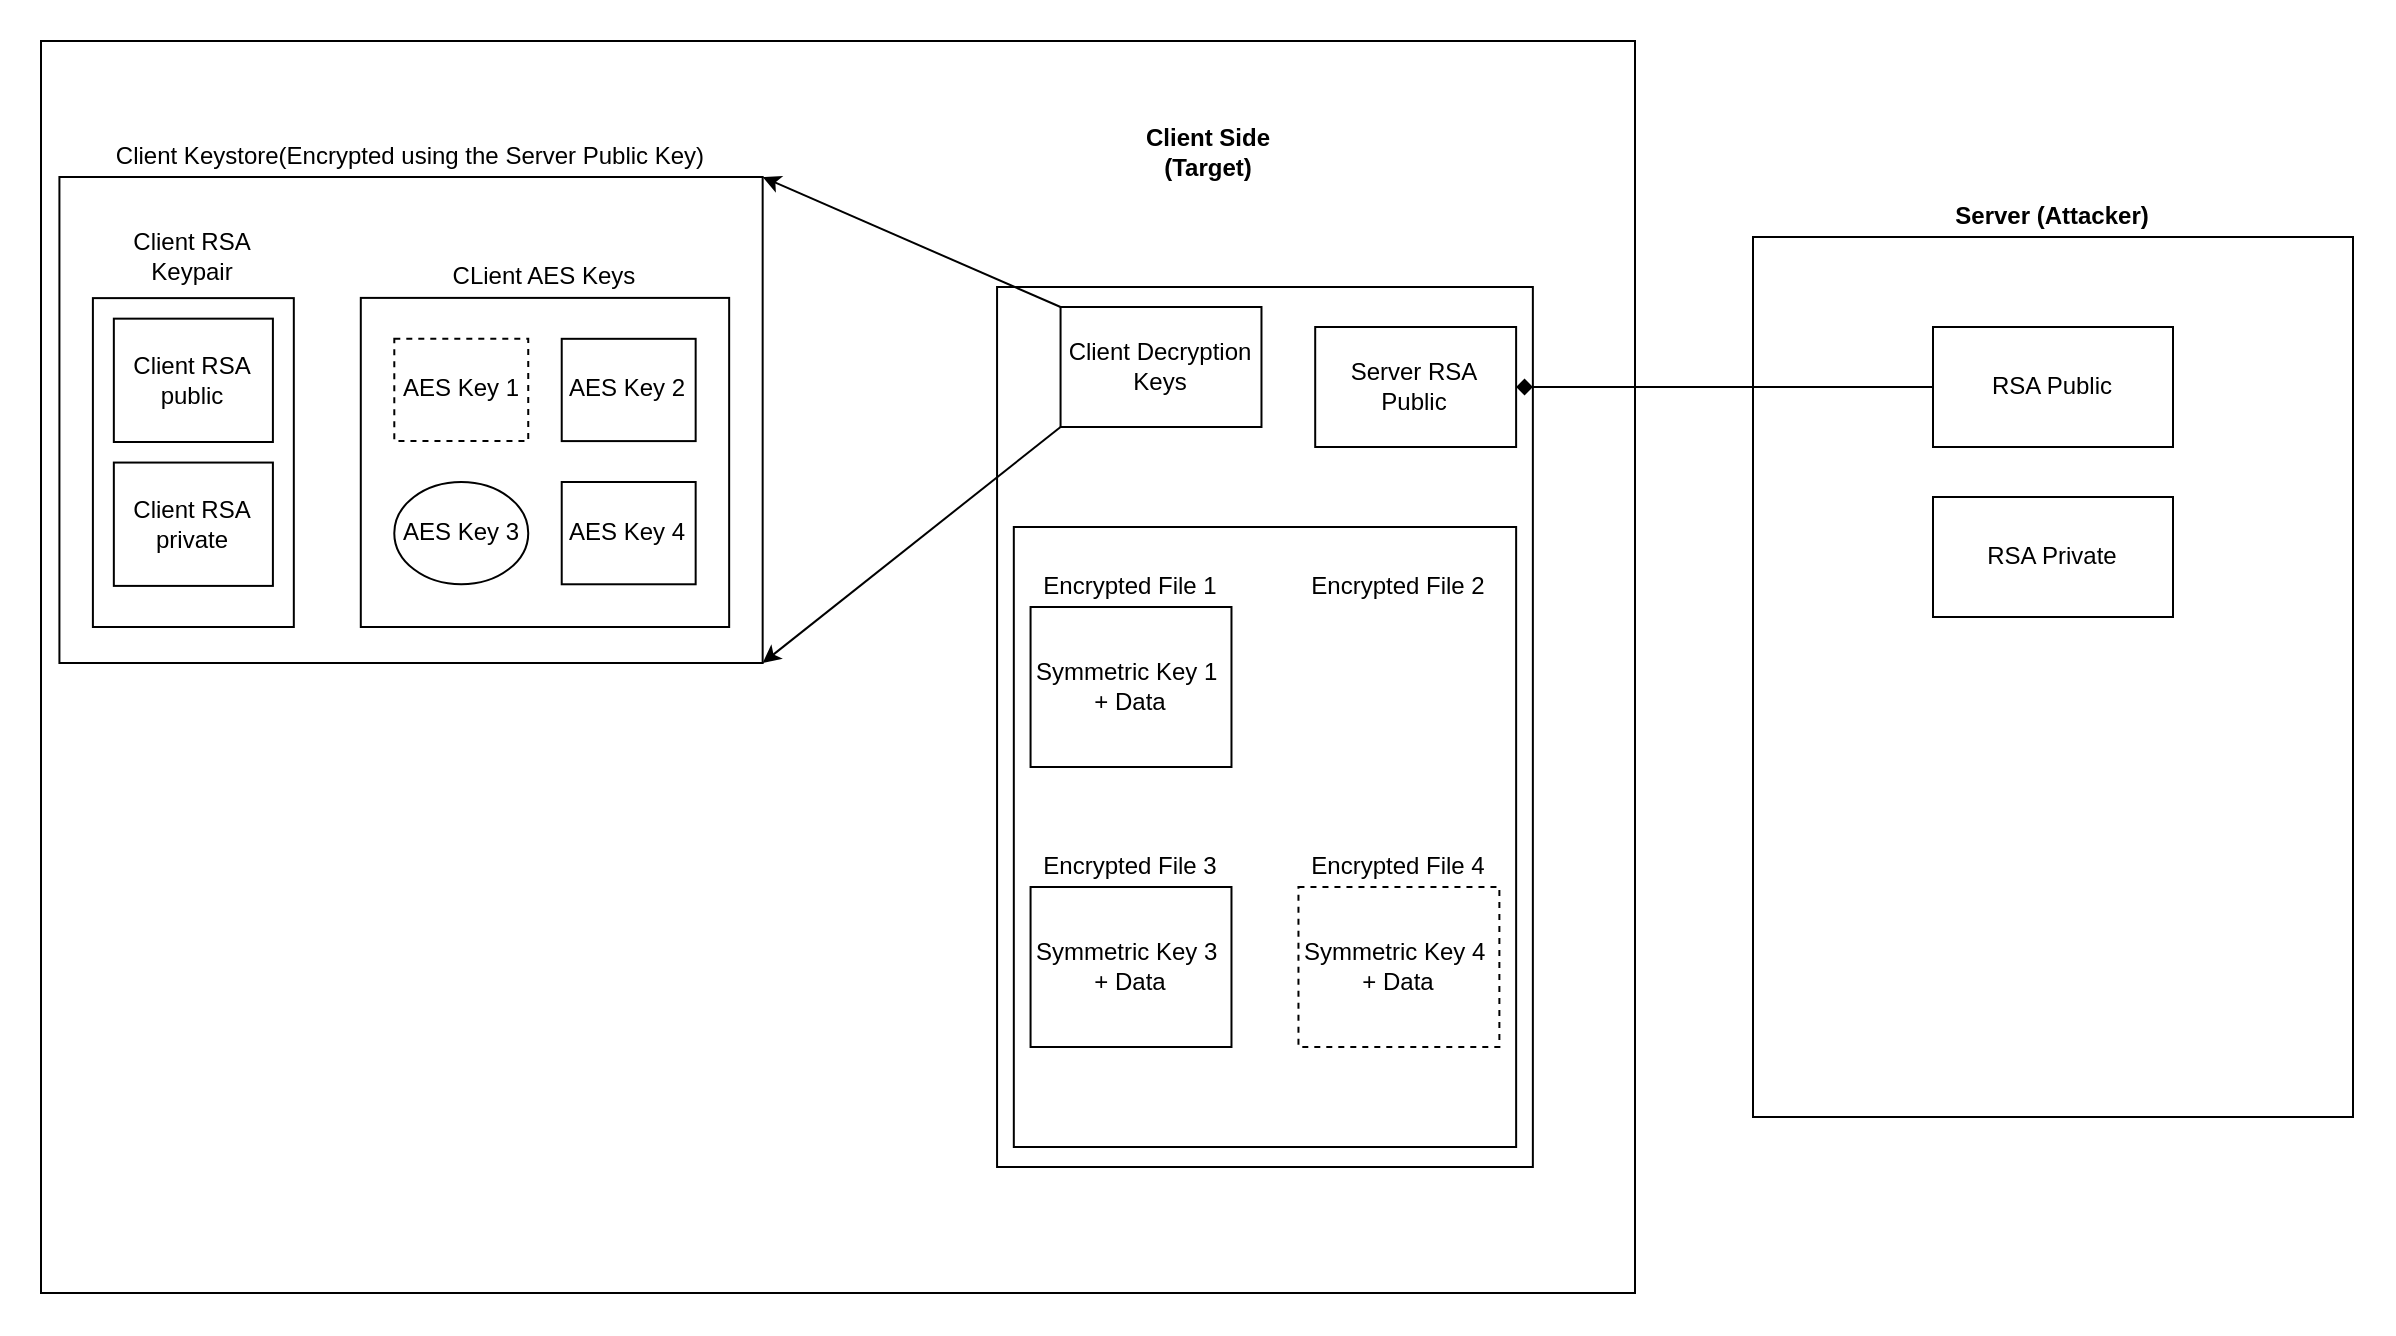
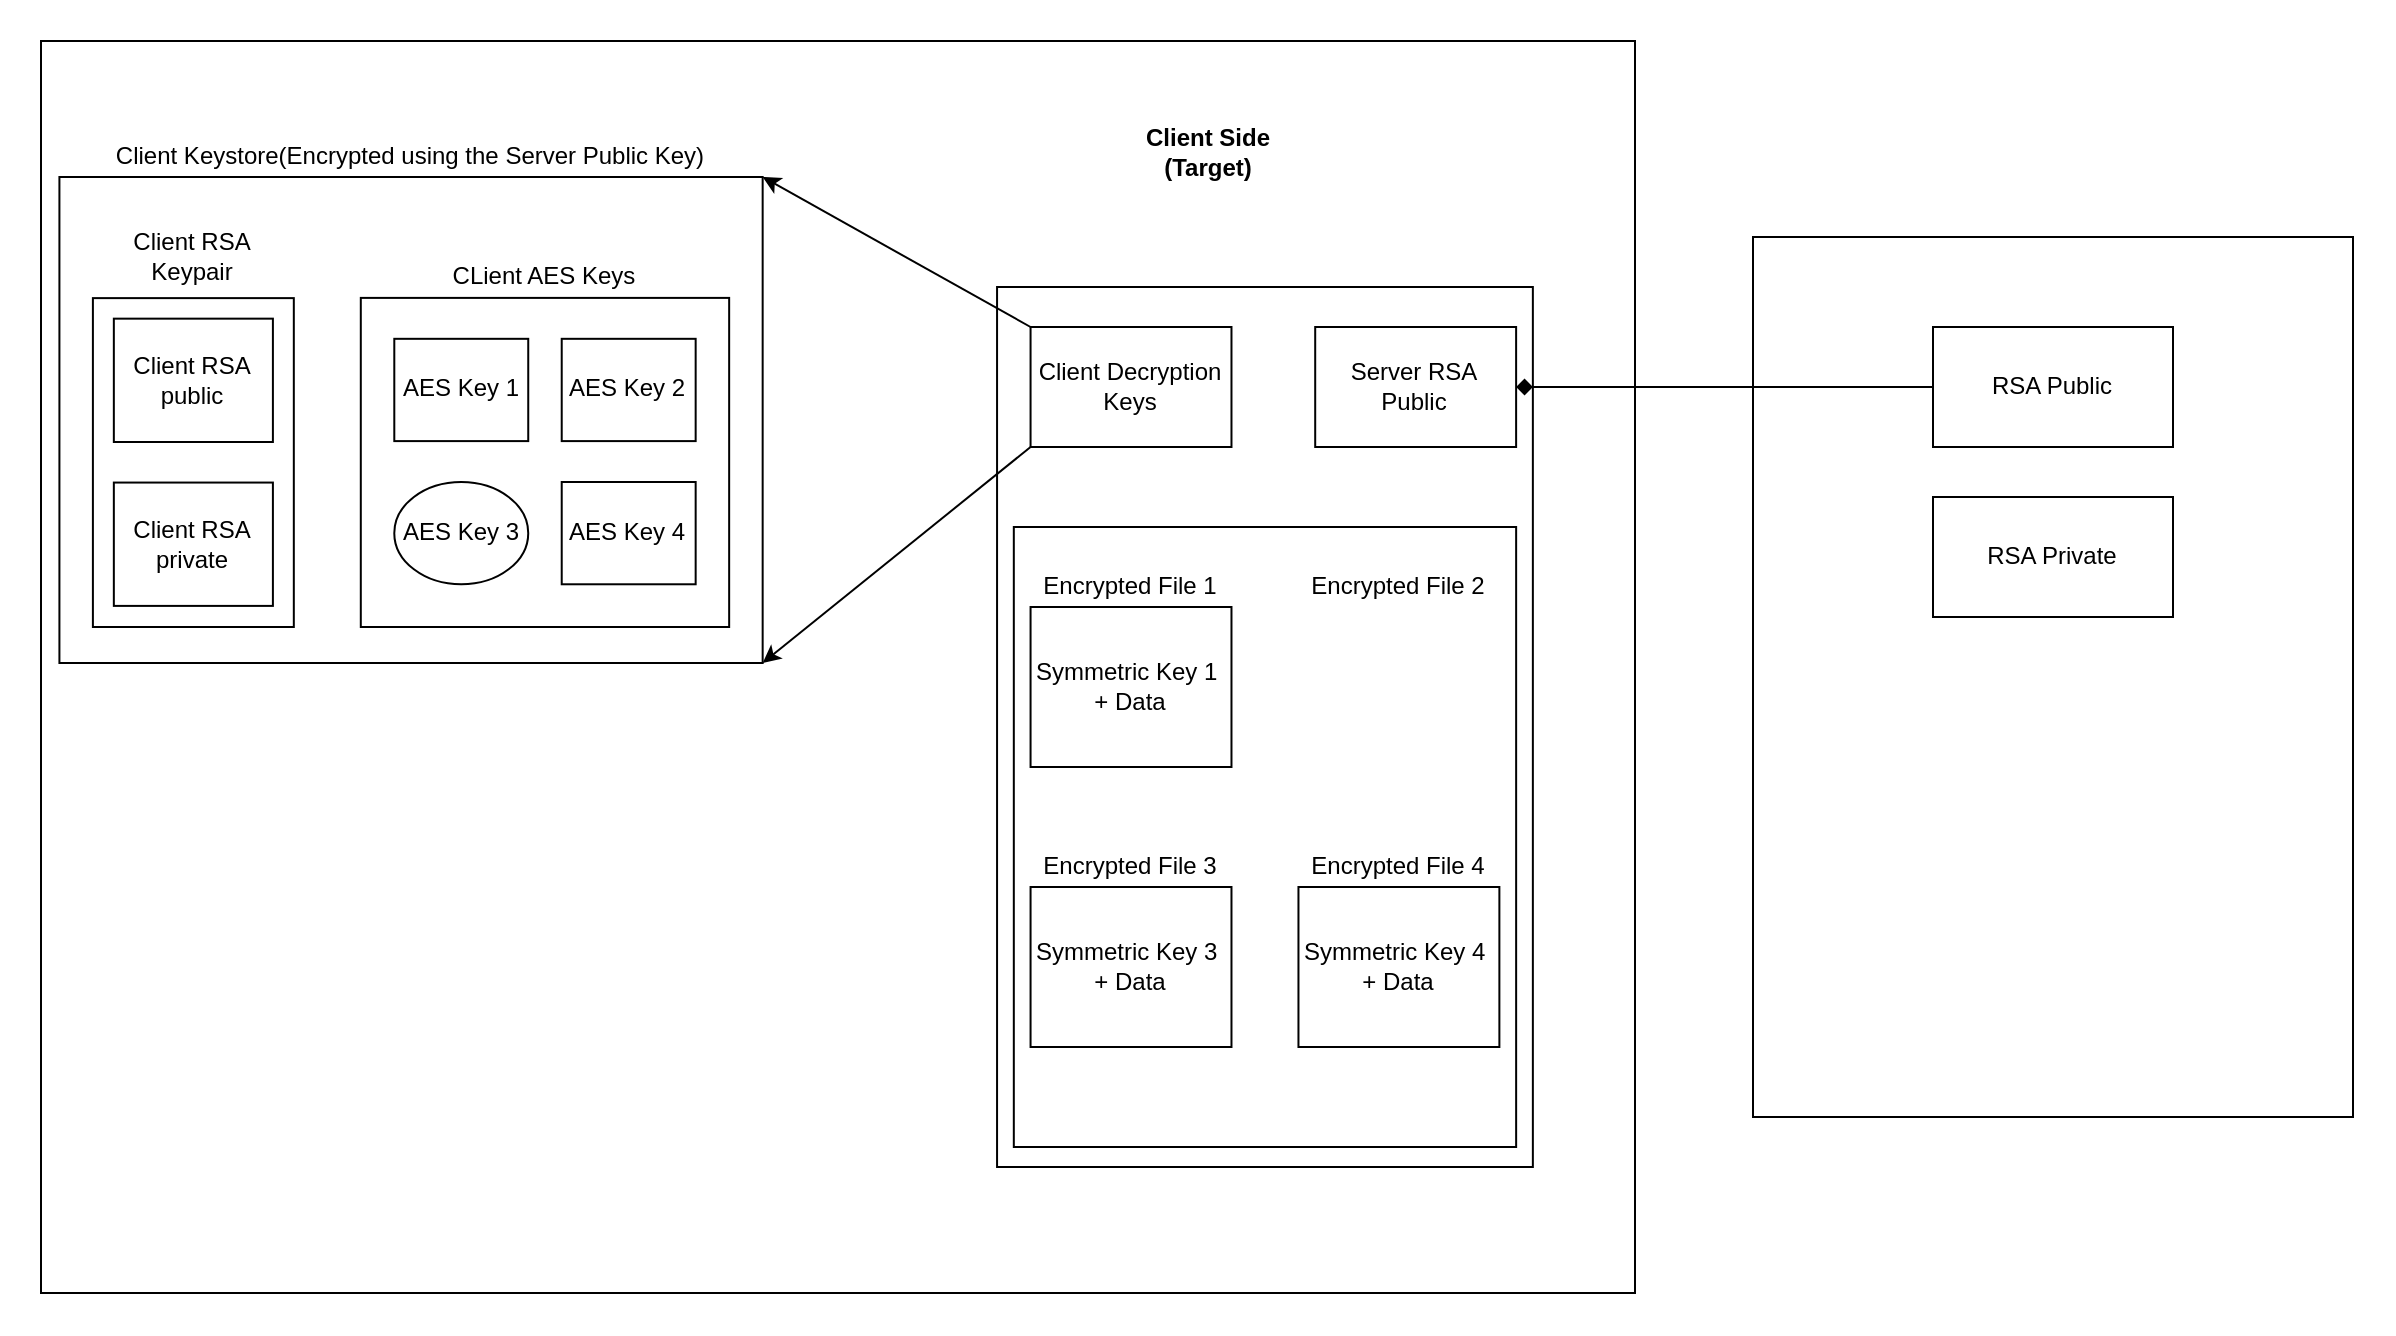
  <mxCell id="0" />
  <mxCell id="1" parent="0" />
  <mxCell id="2" value="" style="group" vertex="1" connectable="0" parent="1"><mxGeometry x="876" y="98" width="300" height="460" as="geometry" /></mxCell>
- <mxCell id="3" value="Server (Attacker)" style="text;html=1;strokeColor=none;fillColor=none;align=center;verticalAlign=middle;whiteSpace=wrap;rounded=0;fontStyle=1" vertex="1" parent="2"><mxGeometry width="300" height="20" as="geometry" /></mxCell>
  <mxCell id="4" value="" style="group;fontStyle=1" vertex="1" connectable="0" parent="2"><mxGeometry y="20" width="300" height="440" as="geometry" /></mxCell>
  <mxCell id="5" value="" style="rounded=0;whiteSpace=wrap;html=1;" vertex="1" parent="4"><mxGeometry width="300" height="440" as="geometry" /></mxCell>
  <mxCell id="6" value="RSA Public" style="rounded=0;whiteSpace=wrap;html=1;" vertex="1" parent="4"><mxGeometry x="90" y="45" width="120" height="60" as="geometry" /></mxCell>
  <mxCell id="7" value="RSA Private" style="rounded=0;whiteSpace=wrap;html=1;" vertex="1" parent="4"><mxGeometry x="90" y="130" width="120" height="60" as="geometry" /></mxCell>
  <mxCell id="8" value="" style="group" vertex="1" connectable="0" parent="1"><mxGeometry x="20" y="20" width="797" height="626" as="geometry" /></mxCell>
  <mxCell id="9" value="" style="rounded=0;whiteSpace=wrap;html=1;" vertex="1" parent="8"><mxGeometry width="797" height="626" as="geometry" /></mxCell>
  <mxCell id="10" value="" style="group" vertex="1" connectable="0" parent="8"><mxGeometry x="478.033" y="123" width="267.899" height="440" as="geometry" /></mxCell>
  <mxCell id="11" value="" style="rounded=0;whiteSpace=wrap;html=1;" vertex="1" parent="10"><mxGeometry width="267.899" height="440" as="geometry" /></mxCell>
  <mxCell id="12" value="Server RSA Public" style="rounded=0;whiteSpace=wrap;html=1;" vertex="1" parent="10"><mxGeometry x="159.065" y="20" width="100.462" height="60" as="geometry" /></mxCell>
  <mxCell id="13" value="" style="rounded=0;whiteSpace=wrap;html=1;" vertex="1" parent="10"><mxGeometry x="8.372" y="120" width="251.155" height="310" as="geometry" /></mxCell>
  <mxCell id="14" value="" style="group" vertex="1" connectable="0" parent="10"><mxGeometry x="16.744" y="140" width="100.462" height="100" as="geometry" /></mxCell>
  <mxCell id="15" value="Symmetric Key 1&amp;nbsp;&lt;br&gt;+ Data" style="rounded=0;whiteSpace=wrap;html=1;" vertex="1" parent="14"><mxGeometry y="20" width="100.462" height="80" as="geometry" /></mxCell>
  <mxCell id="16" value="Encrypted File 1" style="text;html=1;strokeColor=none;fillColor=none;align=center;verticalAlign=middle;whiteSpace=wrap;rounded=0;" vertex="1" parent="14"><mxGeometry width="100.462" height="20" as="geometry" /></mxCell>
  <mxCell id="17" value="" style="group" vertex="1" connectable="0" parent="10"><mxGeometry x="150.693" y="140" width="100.462" height="100" as="geometry" /></mxCell>
  <mxCell id="18" value="Encrypted File 2" style="text;html=1;strokeColor=none;fillColor=none;align=center;verticalAlign=middle;whiteSpace=wrap;rounded=0;" vertex="1" parent="17"><mxGeometry width="100.462" height="20" as="geometry" /></mxCell>
  <mxCell id="19" value="" style="group" vertex="1" connectable="0" parent="10"><mxGeometry x="16.744" y="280" width="100.462" height="100" as="geometry" /></mxCell>
  <mxCell id="20" value="Symmetric Key 3&amp;nbsp;&lt;br&gt;+ Data" style="rounded=0;whiteSpace=wrap;html=1;" vertex="1" parent="19"><mxGeometry y="20" width="100.462" height="80" as="geometry" /></mxCell>
  <mxCell id="21" value="Encrypted File 3" style="text;html=1;strokeColor=none;fillColor=none;align=center;verticalAlign=middle;whiteSpace=wrap;rounded=0;" vertex="1" parent="19"><mxGeometry width="100.462" height="20" as="geometry" /></mxCell>
  <mxCell id="22" value="" style="group" vertex="1" connectable="0" parent="10"><mxGeometry x="150.693" y="280" width="100.462" height="100" as="geometry" /></mxCell>
- <mxCell id="23" value="Symmetric Key 4&amp;nbsp;&lt;br&gt;+ Data" style="rounded=0;whiteSpace=wrap;html=1;dashed=1;" vertex="1" parent="22"><mxGeometry y="20" width="100.462" height="80" as="geometry" /></mxCell>
+ <mxCell id="23" value="Symmetric Key 4&amp;nbsp;&lt;br&gt;+ Data" style="rounded=0;whiteSpace=wrap;html=1;" vertex="1" parent="22"><mxGeometry y="20" width="100.462" height="80" as="geometry" /></mxCell>
  <mxCell id="24" value="Encrypted File 4" style="text;html=1;strokeColor=none;fillColor=none;align=center;verticalAlign=middle;whiteSpace=wrap;rounded=0;" vertex="1" parent="22"><mxGeometry width="100.462" height="20" as="geometry" /></mxCell>
- <mxCell id="25" value="Client Decryption Keys" style="rounded=0;whiteSpace=wrap;html=1;" vertex="1" parent="10"><mxGeometry x="31.744" y="10" width="100.462" height="60" as="geometry" /></mxCell>
+ <mxCell id="25" value="Client Decryption Keys" style="rounded=0;whiteSpace=wrap;html=1;" vertex="1" parent="10"><mxGeometry x="16.744" y="20" width="100.462" height="60" as="geometry" /></mxCell>
  <mxCell id="26" style="edgeStyle=none;rounded=0;orthogonalLoop=1;jettySize=auto;html=1;exitX=0;exitY=0;exitDx=0;exitDy=0;entryX=1;entryY=1;entryDx=0;entryDy=0;" edge="1" parent="8" source="25" target="29"><mxGeometry relative="1" as="geometry" /></mxCell>
  <mxCell id="27" style="edgeStyle=none;rounded=0;orthogonalLoop=1;jettySize=auto;html=1;exitX=0;exitY=1;exitDx=0;exitDy=0;entryX=1;entryY=1;entryDx=0;entryDy=0;" edge="1" parent="8" source="25" target="31"><mxGeometry relative="1" as="geometry" /></mxCell>
  <mxCell id="28" value="" style="group" vertex="1" connectable="0" parent="8"><mxGeometry x="9.209" y="48" width="351.618" height="263" as="geometry" /></mxCell>
  <mxCell id="29" value="Client Keystore(Encrypted using the Server Public Key)" style="text;html=1;strokeColor=none;fillColor=none;align=center;verticalAlign=middle;whiteSpace=wrap;rounded=0;" vertex="1" parent="28"><mxGeometry width="351.618" height="20" as="geometry" /></mxCell>
  <mxCell id="30" value="" style="group" vertex="1" connectable="0" parent="28"><mxGeometry y="20" width="351.618" height="243" as="geometry" /></mxCell>
  <mxCell id="31" value="" style="rounded=0;whiteSpace=wrap;html=1;" vertex="1" parent="30"><mxGeometry width="351.618" height="243" as="geometry" /></mxCell>
  <mxCell id="32" value="" style="group" vertex="1" connectable="0" parent="30"><mxGeometry x="150.693" y="40" width="184.181" height="185" as="geometry" /></mxCell>
  <mxCell id="33" value="CLient AES Keys" style="text;html=1;strokeColor=none;fillColor=none;align=center;verticalAlign=middle;whiteSpace=wrap;rounded=0;" vertex="1" parent="32"><mxGeometry width="184.181" height="20.455" as="geometry" /></mxCell>
  <mxCell id="34" value="" style="group" vertex="1" connectable="0" parent="32"><mxGeometry y="20.45" width="184.181" height="164.55" as="geometry" /></mxCell>
  <mxCell id="35" value="" style="rounded=0;whiteSpace=wrap;html=1;" vertex="1" parent="34"><mxGeometry width="184.181" height="164.55" as="geometry" /></mxCell>
- <mxCell id="36" value="AES Key 1" style="rounded=0;whiteSpace=wrap;html=1;dashed=1;" vertex="1" parent="34"><mxGeometry x="16.744" y="20.459" width="66.975" height="51.136" as="geometry" /></mxCell>
+ <mxCell id="36" value="AES Key 1" style="rounded=0;whiteSpace=wrap;html=1;" vertex="1" parent="34"><mxGeometry x="16.744" y="20.459" width="66.975" height="51.136" as="geometry" /></mxCell>
  <mxCell id="37" value="AES Key 3" style="ellipse;whiteSpace=wrap;html=1;" vertex="1" parent="34"><mxGeometry x="16.744" y="92.05" width="66.975" height="51.136" as="geometry" /></mxCell>
  <mxCell id="38" value="AES Key 4" style="rounded=0;whiteSpace=wrap;html=1;" vertex="1" parent="34"><mxGeometry x="100.462" y="92.05" width="66.975" height="51.136" as="geometry" /></mxCell>
  <mxCell id="39" value="AES Key 2" style="rounded=0;whiteSpace=wrap;html=1;" vertex="1" parent="34"><mxGeometry x="100.462" y="20.459" width="66.975" height="51.136" as="geometry" /></mxCell>
  <mxCell id="40" value="" style="group" vertex="1" connectable="0" parent="30"><mxGeometry x="16.744" y="19.444" width="100.462" height="205.556" as="geometry" /></mxCell>
  <mxCell id="41" value="Client RSA Keypair" style="text;html=1;strokeColor=none;fillColor=none;align=center;verticalAlign=middle;whiteSpace=wrap;rounded=0;" vertex="1" parent="40"><mxGeometry width="100.462" height="41.111" as="geometry" /></mxCell>
  <mxCell id="42" value="" style="group" vertex="1" connectable="0" parent="40"><mxGeometry y="41.111" width="100.462" height="164.444" as="geometry" /></mxCell>
  <mxCell id="43" value="" style="rounded=0;whiteSpace=wrap;html=1;" vertex="1" parent="42"><mxGeometry width="100.462" height="164.444" as="geometry" /></mxCell>
  <mxCell id="44" value="Client RSA public" style="rounded=0;whiteSpace=wrap;html=1;" vertex="1" parent="42"><mxGeometry x="10.465" y="10.278" width="79.533" height="61.667" as="geometry" /></mxCell>
- <mxCell id="45" value="Client RSA private" style="rounded=0;whiteSpace=wrap;html=1;" vertex="1" parent="42"><mxGeometry x="10.465" y="82.222" width="79.533" height="61.667" as="geometry" /></mxCell>
+ <mxCell id="45" value="Client RSA private" style="rounded=0;whiteSpace=wrap;html=1;" vertex="1" parent="42"><mxGeometry x="10.465" y="92.222" width="79.533" height="61.667" as="geometry" /></mxCell>
  <mxCell id="46" value="&lt;b&gt;Client Side&lt;br&gt;(Target)&lt;/b&gt;" style="text;html=1;strokeColor=none;fillColor=none;align=center;verticalAlign=middle;whiteSpace=wrap;rounded=0;" vertex="1" parent="8"><mxGeometry x="468" y="22" width="232" height="67" as="geometry" /></mxCell>
  <mxCell id="47" style="edgeStyle=none;rounded=0;orthogonalLoop=1;jettySize=auto;html=1;entryX=1;entryY=0.5;entryDx=0;entryDy=0;endArrow=diamond;" edge="1" parent="1" source="6" target="12"><mxGeometry relative="1" as="geometry" /></mxCell>
